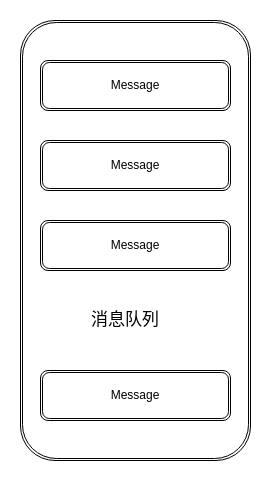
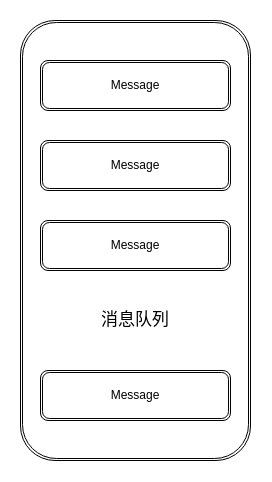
  <mxCell id="0" />
  <mxCell id="1" parent="0" />
  <mxCell id="2" value="" style="shape=ext;double=1;rounded=1;whiteSpace=wrap;html=1;" vertex="1" parent="1"><mxGeometry x="20" y="20" width="230" height="440" as="geometry" /></mxCell>
  <mxCell id="3" value="Message" style="shape=ext;double=1;rounded=1;whiteSpace=wrap;html=1;" vertex="1" parent="1"><mxGeometry x="40" y="140" width="190" height="50" as="geometry" /></mxCell>
  <mxCell id="4" value="Message" style="shape=ext;double=1;rounded=1;whiteSpace=wrap;html=1;" vertex="1" parent="1"><mxGeometry x="40" y="60" width="190" height="50" as="geometry" /></mxCell>
  <mxCell id="5" value="Message" style="shape=ext;double=1;rounded=1;whiteSpace=wrap;html=1;" vertex="1" parent="1"><mxGeometry x="40" y="220" width="190" height="50" as="geometry" /></mxCell>
  <mxCell id="6" value="Message" style="shape=ext;double=1;rounded=1;whiteSpace=wrap;html=1;" vertex="1" parent="1"><mxGeometry x="40" y="370" width="190" height="50" as="geometry" /></mxCell>
- <mxCell id="7" value="&lt;font style=&quot;font-size: 17px&quot;&gt;消息队列&lt;/font&gt;" style="text;html=1;strokeColor=none;fillColor=none;align=center;verticalAlign=middle;whiteSpace=wrap;rounded=0;" vertex="1" parent="1"><mxGeometry x="50" y="280" width="150" height="80" as="geometry" /></mxCell>
+ <mxCell id="7" value="&lt;font style=&quot;font-size: 17px&quot;&gt;消息队列&lt;/font&gt;" style="text;html=1;strokeColor=none;fillColor=none;align=center;verticalAlign=middle;whiteSpace=wrap;rounded=0;" vertex="1" parent="1"><mxGeometry x="60" y="280" width="150" height="80" as="geometry" /></mxCell>
